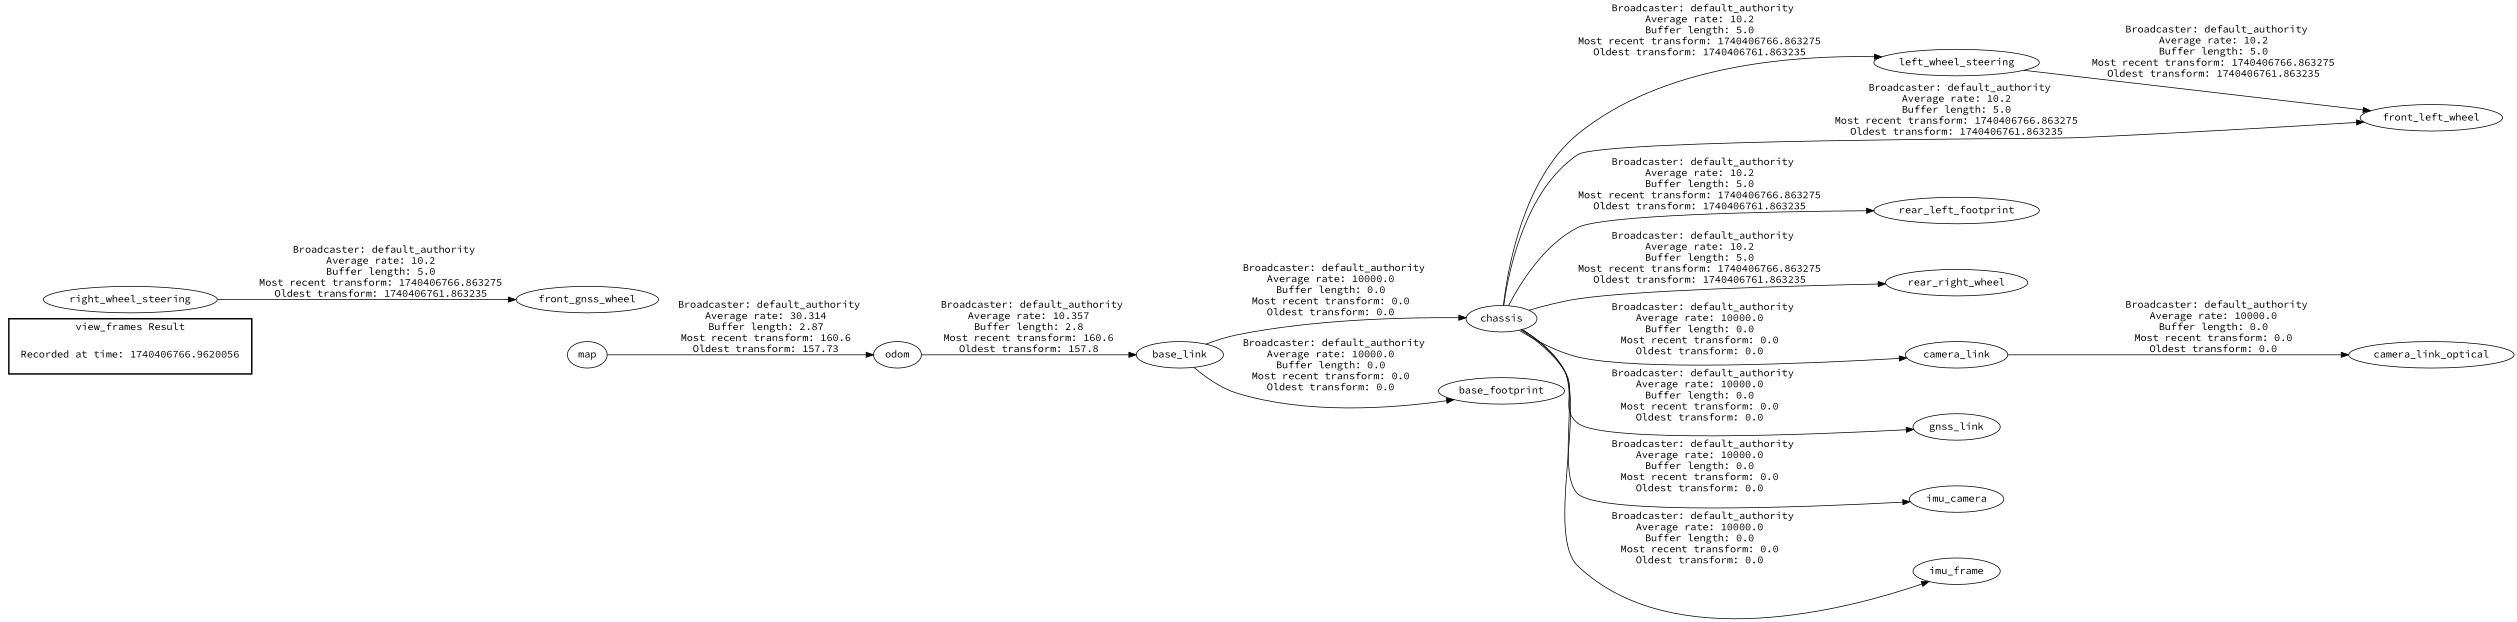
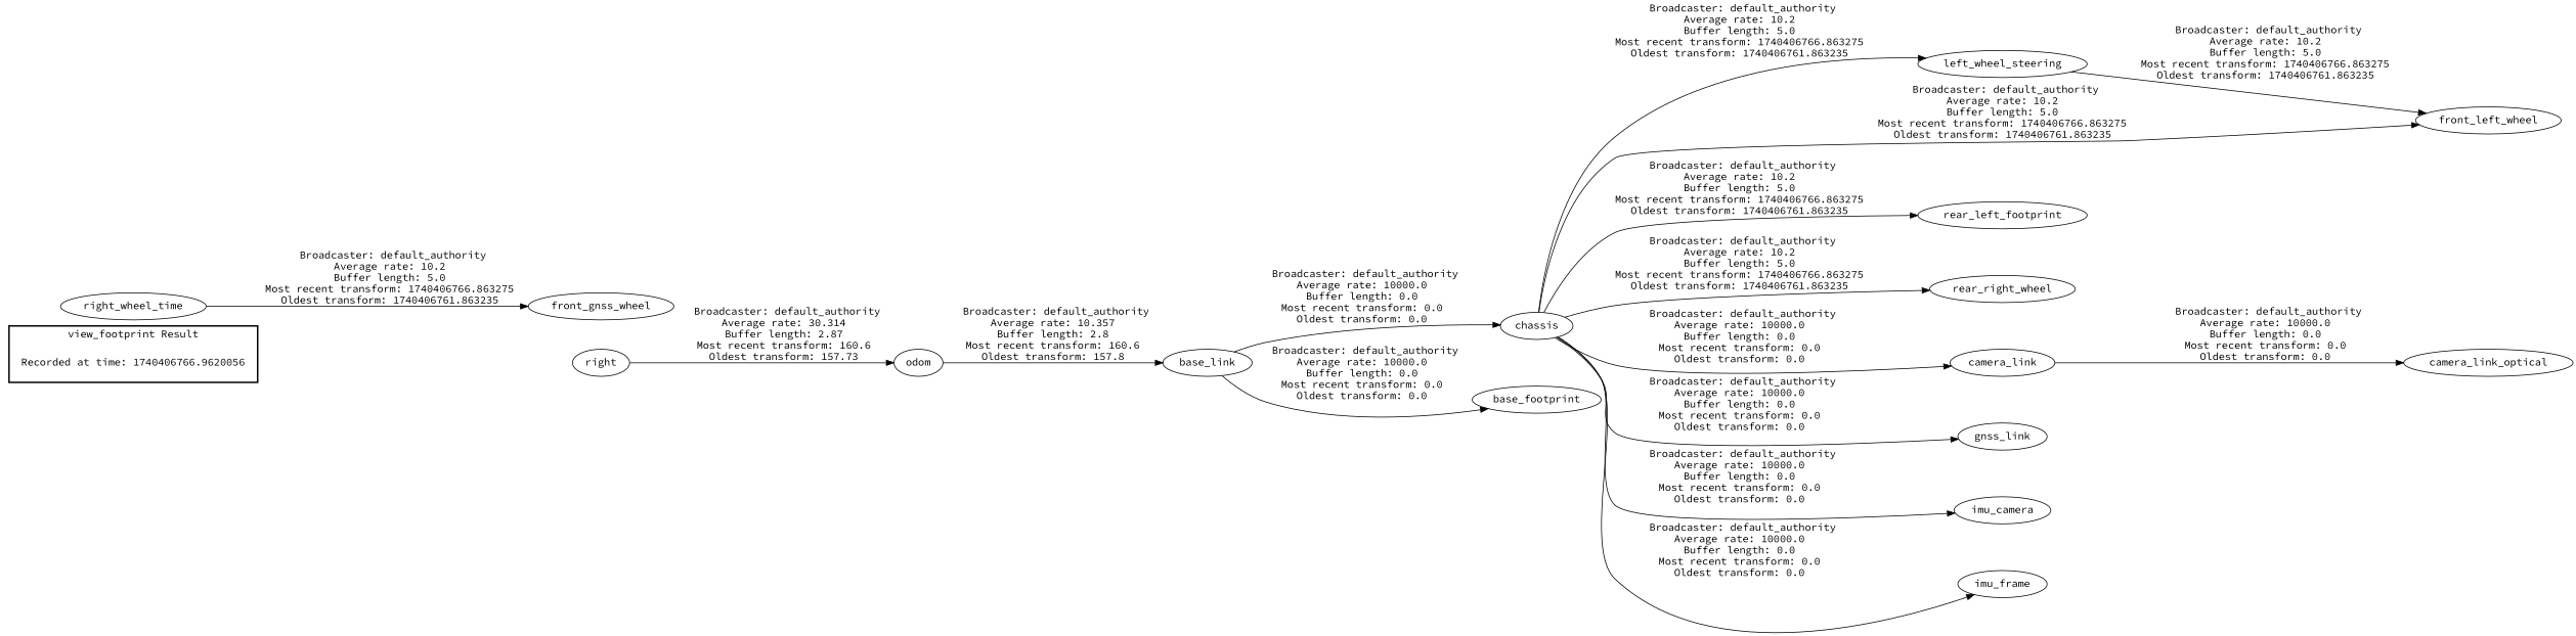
  digraph {
    fontname="Source Code Pro"
    rankdir=LR
    node [fontname="Source Code Pro"]
    edge [fontname="Source Code Pro"]
    "Recorded at time: 1740406766.9620056" [shape=plaintext]
-   map
+   map [label=right]
    left_wheel_steering
    front_left_wheel
    chassis
    n6 [label=rear_left_footprint]
    rear_right_wheel
    camera_link
    gnss_link
    n10 [label=imu_camera]
    n11 [label=imu_frame]
    n12 [label=front_gnss_wheel]
-   right_wheel_steering
+   right_wheel_steering [label=right_wheel_time]
    camera_link_optical
    base_link
    base_footprint
    odom
    subgraph cluster_1 {
      color=black
-     label="view_frames Result"
+     label="view_footprint Result"
      style=bold
      "Recorded at time: 1740406766.9620056"
    }
    "Recorded at time: 1740406766.9620056" -> map [style=invis]
    map -> odom [label=" Broadcaster: default_authority\nAverage rate: 30.314\nBuffer length: 2.87\nMost recent transform: 160.6\nOldest transform: 157.73\n"]
    left_wheel_steering -> front_left_wheel [label=" Broadcaster: default_authority\nAverage rate: 10.2\nBuffer length: 5.0\nMost recent transform: 1740406766.863275\nOldest transform: 1740406761.863235\n"]
    chassis -> left_wheel_steering [label=" Broadcaster: default_authority\nAverage rate: 10.2\nBuffer length: 5.0\nMost recent transform: 1740406766.863275\nOldest transform: 1740406761.863235\n"]
    chassis -> front_left_wheel [label=" Broadcaster: default_authority\nAverage rate: 10.2\nBuffer length: 5.0\nMost recent transform: 1740406766.863275\nOldest transform: 1740406761.863235\n"]
    chassis -> n6 [label=" Broadcaster: default_authority\nAverage rate: 10.2\nBuffer length: 5.0\nMost recent transform: 1740406766.863275\nOldest transform: 1740406761.863235\n"]
    chassis -> rear_right_wheel [label=" Broadcaster: default_authority\nAverage rate: 10.2\nBuffer length: 5.0\nMost recent transform: 1740406766.863275\nOldest transform: 1740406761.863235\n"]
    chassis -> camera_link [label=" Broadcaster: default_authority\nAverage rate: 10000.0\nBuffer length: 0.0\nMost recent transform: 0.0\nOldest transform: 0.0\n"]
    chassis -> gnss_link [label=" Broadcaster: default_authority\nAverage rate: 10000.0\nBuffer length: 0.0\nMost recent transform: 0.0\nOldest transform: 0.0\n"]
    chassis -> n10 [label=" Broadcaster: default_authority\nAverage rate: 10000.0\nBuffer length: 0.0\nMost recent transform: 0.0\nOldest transform: 0.0\n"]
    chassis -> n11 [label=" Broadcaster: default_authority\nAverage rate: 10000.0\nBuffer length: 0.0\nMost recent transform: 0.0\nOldest transform: 0.0\n"]
    camera_link -> camera_link_optical [label=" Broadcaster: default_authority\nAverage rate: 10000.0\nBuffer length: 0.0\nMost recent transform: 0.0\nOldest transform: 0.0\n"]
    right_wheel_steering -> n12 [label=" Broadcaster: default_authority\nAverage rate: 10.2\nBuffer length: 5.0\nMost recent transform: 1740406766.863275\nOldest transform: 1740406761.863235\n"]
    base_link -> chassis [label=" Broadcaster: default_authority\nAverage rate: 10000.0\nBuffer length: 0.0\nMost recent transform: 0.0\nOldest transform: 0.0\n"]
    base_link -> base_footprint [label=" Broadcaster: default_authority\nAverage rate: 10000.0\nBuffer length: 0.0\nMost recent transform: 0.0\nOldest transform: 0.0\n"]
    odom -> base_link [label=" Broadcaster: default_authority\nAverage rate: 10.357\nBuffer length: 2.8\nMost recent transform: 160.6\nOldest transform: 157.8\n"]
  }
